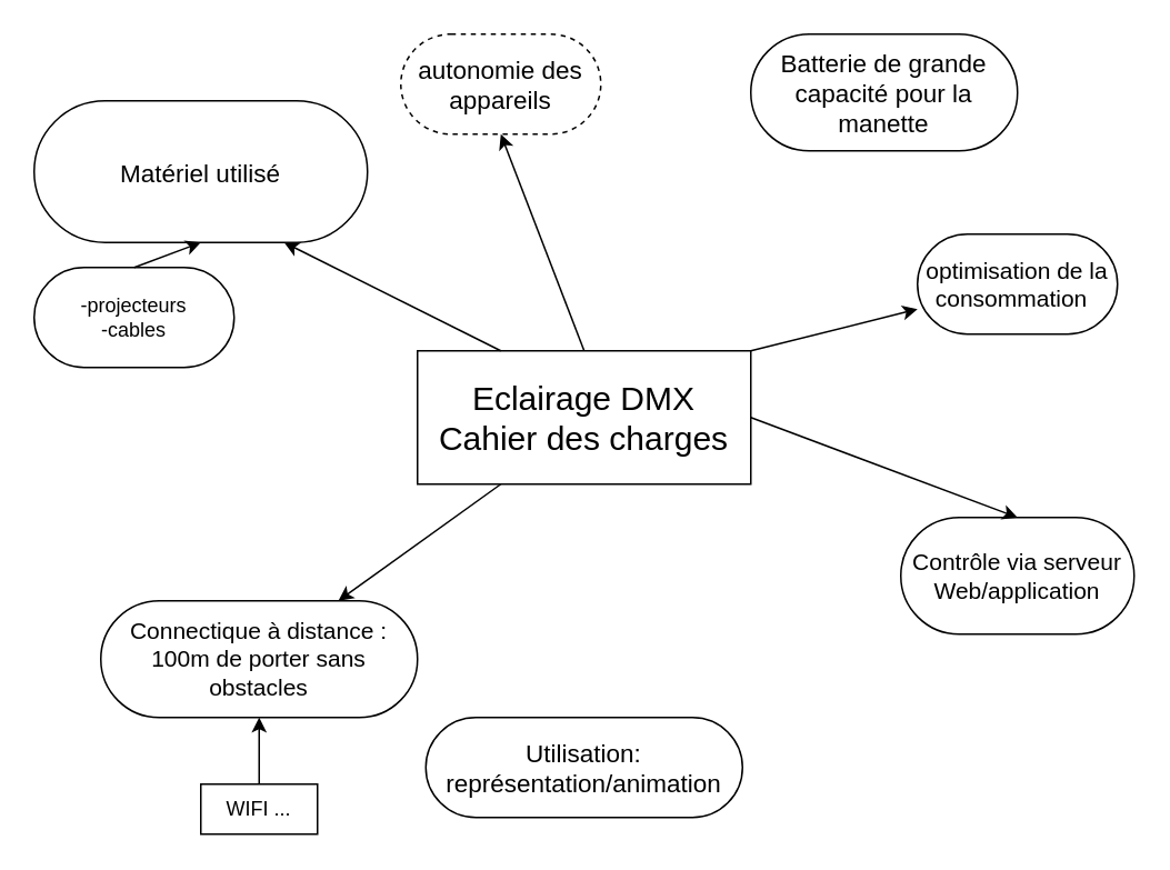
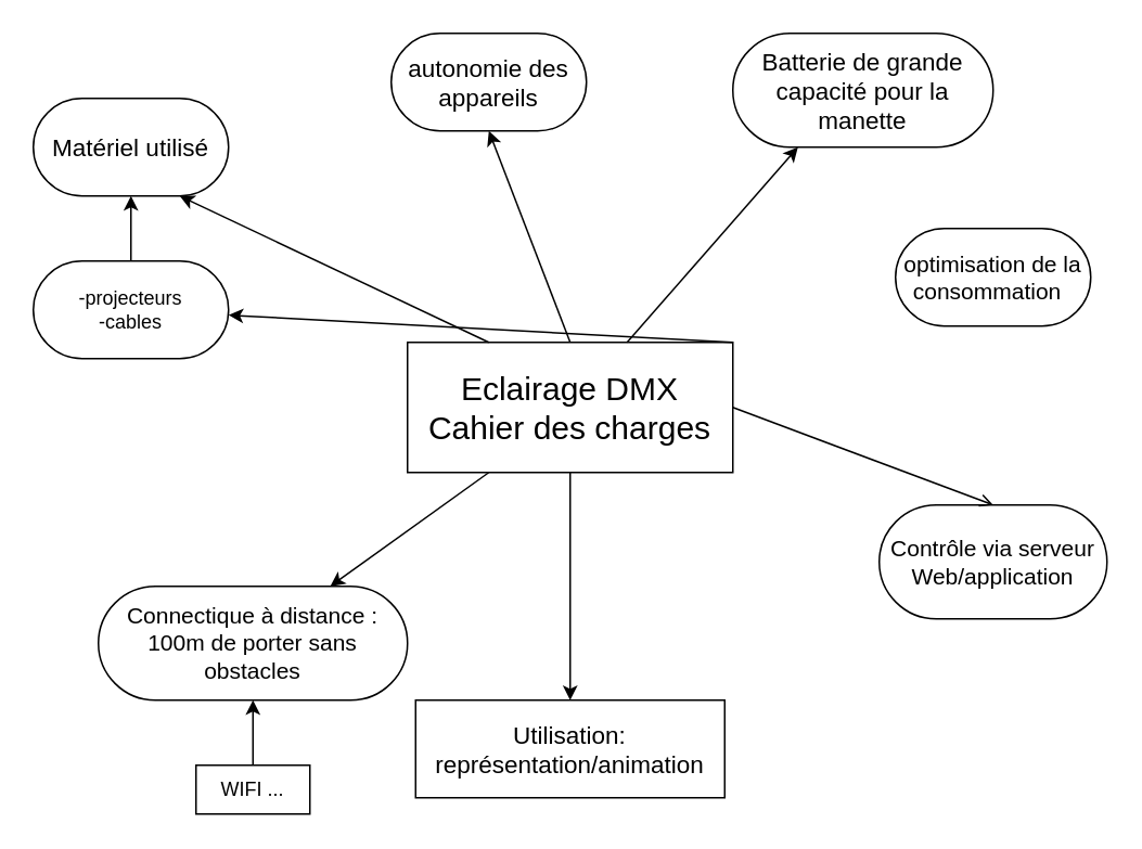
  <mxCell id="0" />
  <mxCell id="1" parent="0" />
  <mxCell id="2" value="&lt;font style=&quot;font-size: 20px&quot;&gt;Eclairage DMX&lt;br&gt;Cahier des charges&lt;br&gt;&lt;/font&gt;" style="rounded=0;whiteSpace=wrap;html=1;" parent="1" vertex="1"><mxGeometry x="250" y="210" width="200" height="80" as="geometry" /></mxCell>
- <mxCell id="3" value="&lt;font style=&quot;font-size: 15px&quot;&gt;Matériel utilisé&lt;/font&gt;" style="rounded=1;whiteSpace=wrap;html=1;arcSize=50;" parent="1" vertex="1"><mxGeometry x="20" y="60" width="200" height="85" as="geometry" /></mxCell>
+ <mxCell id="3" value="&lt;font style=&quot;font-size: 15px&quot;&gt;Matériel utilisé&lt;/font&gt;" style="rounded=1;whiteSpace=wrap;html=1;arcSize=50;" parent="1" vertex="1"><mxGeometry x="20" y="60" width="120" height="60" as="geometry" /></mxCell>
  <mxCell id="4" value="" style="endArrow=classic;html=1;entryX=0.75;entryY=1;entryDx=0;entryDy=0;exitX=0.25;exitY=0;exitDx=0;exitDy=0;" parent="1" source="2" target="3" edge="1"><mxGeometry width="50" height="50" relative="1" as="geometry"><mxPoint x="340" y="390" as="sourcePoint" /><mxPoint x="390" y="340" as="targetPoint" /></mxGeometry></mxCell>
  <mxCell id="5" value="&lt;font style=&quot;font-size: 14px&quot;&gt;Connectique à distance : 100m de porter sans obstacles&lt;/font&gt;" style="rounded=1;whiteSpace=wrap;html=1;arcSize=50;" parent="1" vertex="1"><mxGeometry x="60" y="360" width="190" height="70" as="geometry" /></mxCell>
  <mxCell id="6" value="" style="endArrow=classic;html=1;entryX=0.75;entryY=0;entryDx=0;entryDy=0;exitX=0.25;exitY=1;exitDx=0;exitDy=0;" parent="1" source="2" target="5" edge="1"><mxGeometry width="50" height="50" relative="1" as="geometry"><mxPoint x="300" y="360" as="sourcePoint" /><mxPoint x="350" y="310" as="targetPoint" /></mxGeometry></mxCell>
  <mxCell id="7" value="WIFI ..." style="whiteSpace=wrap;html=1;arcSize=50;rounded=0;" parent="1" vertex="1"><mxGeometry x="120" y="470" width="70" height="30" as="geometry" /></mxCell>
  <mxCell id="8" value="" style="endArrow=classic;html=1;exitX=0.5;exitY=0;exitDx=0;exitDy=0;entryX=0.5;entryY=1;entryDx=0;entryDy=0;" parent="1" source="7" target="5" edge="1"><mxGeometry width="50" height="50" relative="1" as="geometry"><mxPoint x="140" y="450" as="sourcePoint" /><mxPoint x="155" y="440" as="targetPoint" /></mxGeometry></mxCell>
  <mxCell id="9" value="-projecteurs&lt;br&gt;-cables" style="rounded=1;whiteSpace=wrap;html=1;arcSize=50;" parent="1" vertex="1"><mxGeometry x="20" y="160" width="120" height="60" as="geometry" /></mxCell>
  <mxCell id="10" value="" style="endArrow=classic;html=1;entryX=0.5;entryY=1;entryDx=0;entryDy=0;exitX=0.5;exitY=0;exitDx=0;exitDy=0;" parent="1" source="9" target="3" edge="1"><mxGeometry width="50" height="50" relative="1" as="geometry"><mxPoint x="220" y="350" as="sourcePoint" /><mxPoint x="270" y="300" as="targetPoint" /></mxGeometry></mxCell>
- <mxCell id="11" value="&lt;font style=&quot;font-size: 15px&quot;&gt;autonomie des appareils&lt;/font&gt;" style="rounded=1;whiteSpace=wrap;html=1;arcSize=50;dashed=1;" parent="1" vertex="1"><mxGeometry x="240" y="20" width="120" height="60" as="geometry" /></mxCell>
+ <mxCell id="11" value="&lt;font style=&quot;font-size: 15px&quot;&gt;autonomie des appareils&lt;/font&gt;" style="rounded=1;whiteSpace=wrap;html=1;arcSize=50;" parent="1" vertex="1"><mxGeometry x="240" y="20" width="120" height="60" as="geometry" /></mxCell>
  <mxCell id="12" value="" style="endArrow=classic;html=1;entryX=0.5;entryY=1;entryDx=0;entryDy=0;exitX=0.5;exitY=0;exitDx=0;exitDy=0;" parent="1" source="2" target="11" edge="1"><mxGeometry width="50" height="50" relative="1" as="geometry"><mxPoint x="220" y="340" as="sourcePoint" /><mxPoint x="270" y="290" as="targetPoint" /></mxGeometry></mxCell>
  <mxCell id="13" value="&lt;font style=&quot;font-size: 14px&quot;&gt;optimisation de la consommation&lt;/font&gt;&amp;nbsp;&amp;nbsp;" style="rounded=1;whiteSpace=wrap;html=1;arcSize=50;" parent="1" vertex="1"><mxGeometry x="550" y="140" width="120" height="60" as="geometry" /></mxCell>
- <mxCell id="14" value="" style="endArrow=classic;html=1;entryX=0;entryY=0.75;entryDx=0;entryDy=0;exitX=1;exitY=0;exitDx=0;exitDy=0;" parent="1" source="2" target="13" edge="1"><mxGeometry width="50" height="50" relative="1" as="geometry"><mxPoint x="220" y="230" as="sourcePoint" /><mxPoint x="270" y="180" as="targetPoint" /></mxGeometry></mxCell>
- <mxCell id="15" value="&lt;font style=&quot;font-size: 15px&quot;&gt;Utilisation: représentation/animation&lt;/font&gt;" style="rounded=1;whiteSpace=wrap;html=1;arcSize=50;" parent="1" vertex="1"><mxGeometry x="255" y="430" width="190" height="60" as="geometry" /></mxCell>
+ <mxCell id="14" value="" style="endArrow=classic;html=1;exitX=1;exitY=0;exitDx=0;exitDy=0;" parent="1" source="2" target="9" edge="1"><mxGeometry width="50" height="50" relative="1" as="geometry"><mxPoint x="220" y="230" as="sourcePoint" /><mxPoint x="270" y="180" as="targetPoint" /></mxGeometry></mxCell>
+ <mxCell id="15" value="&lt;font style=&quot;font-size: 15px&quot;&gt;Utilisation: représentation/animation&lt;/font&gt;" style="whiteSpace=wrap;html=1;arcSize=50;rounded=0;" parent="1" vertex="1"><mxGeometry x="255" y="430" width="190" height="60" as="geometry" /></mxCell>
+ <mxCell id="16" value="" style="endArrow=classic;html=1;entryX=0.5;entryY=0;entryDx=0;entryDy=0;" parent="1" source="2" target="15" edge="1"><mxGeometry width="50" height="50" relative="1" as="geometry"><mxPoint x="220" y="220" as="sourcePoint" /><mxPoint x="355" y="430" as="targetPoint" /></mxGeometry></mxCell>
  <mxCell id="17" value="&lt;font style=&quot;font-size: 14px&quot;&gt;Contrôle via serveur Web/application&lt;/font&gt;" style="rounded=1;whiteSpace=wrap;html=1;arcSize=50;" parent="1" vertex="1"><mxGeometry x="540" y="310" width="140" height="70" as="geometry" /></mxCell>
- <mxCell id="18" value="" style="endArrow=classic;html=1;entryX=0.5;entryY=0;entryDx=0;entryDy=0;exitX=1;exitY=0.5;exitDx=0;exitDy=0;" parent="1" source="2" target="17" edge="1"><mxGeometry width="50" height="50" relative="1" as="geometry"><mxPoint x="220" y="300" as="sourcePoint" /><mxPoint x="270" y="250" as="targetPoint" /></mxGeometry></mxCell>
+ <mxCell id="18" value="" style="endArrow=open;html=1;entryX=0.5;entryY=0;entryDx=0;entryDy=0;exitX=1;exitY=0.5;exitDx=0;exitDy=0;" parent="1" source="2" target="17" edge="1"><mxGeometry width="50" height="50" relative="1" as="geometry"><mxPoint x="220" y="300" as="sourcePoint" /><mxPoint x="270" y="250" as="targetPoint" /></mxGeometry></mxCell>
  <mxCell id="19" value="&lt;font style=&quot;font-size: 15px&quot;&gt;Batterie de grande capacité pour la manette&lt;/font&gt;" style="rounded=1;whiteSpace=wrap;html=1;arcSize=50;" vertex="1" parent="1"><mxGeometry x="450" y="20" width="160" height="70" as="geometry" /></mxCell>
+ <mxCell id="20" value="" style="endArrow=classic;html=1;entryX=0.25;entryY=1;entryDx=0;entryDy=0;" edge="1" parent="1" source="2" target="19"><mxGeometry width="50" height="50" relative="1" as="geometry"><mxPoint x="340" y="300" as="sourcePoint" /><mxPoint x="390" y="250" as="targetPoint" /></mxGeometry></mxCell>
